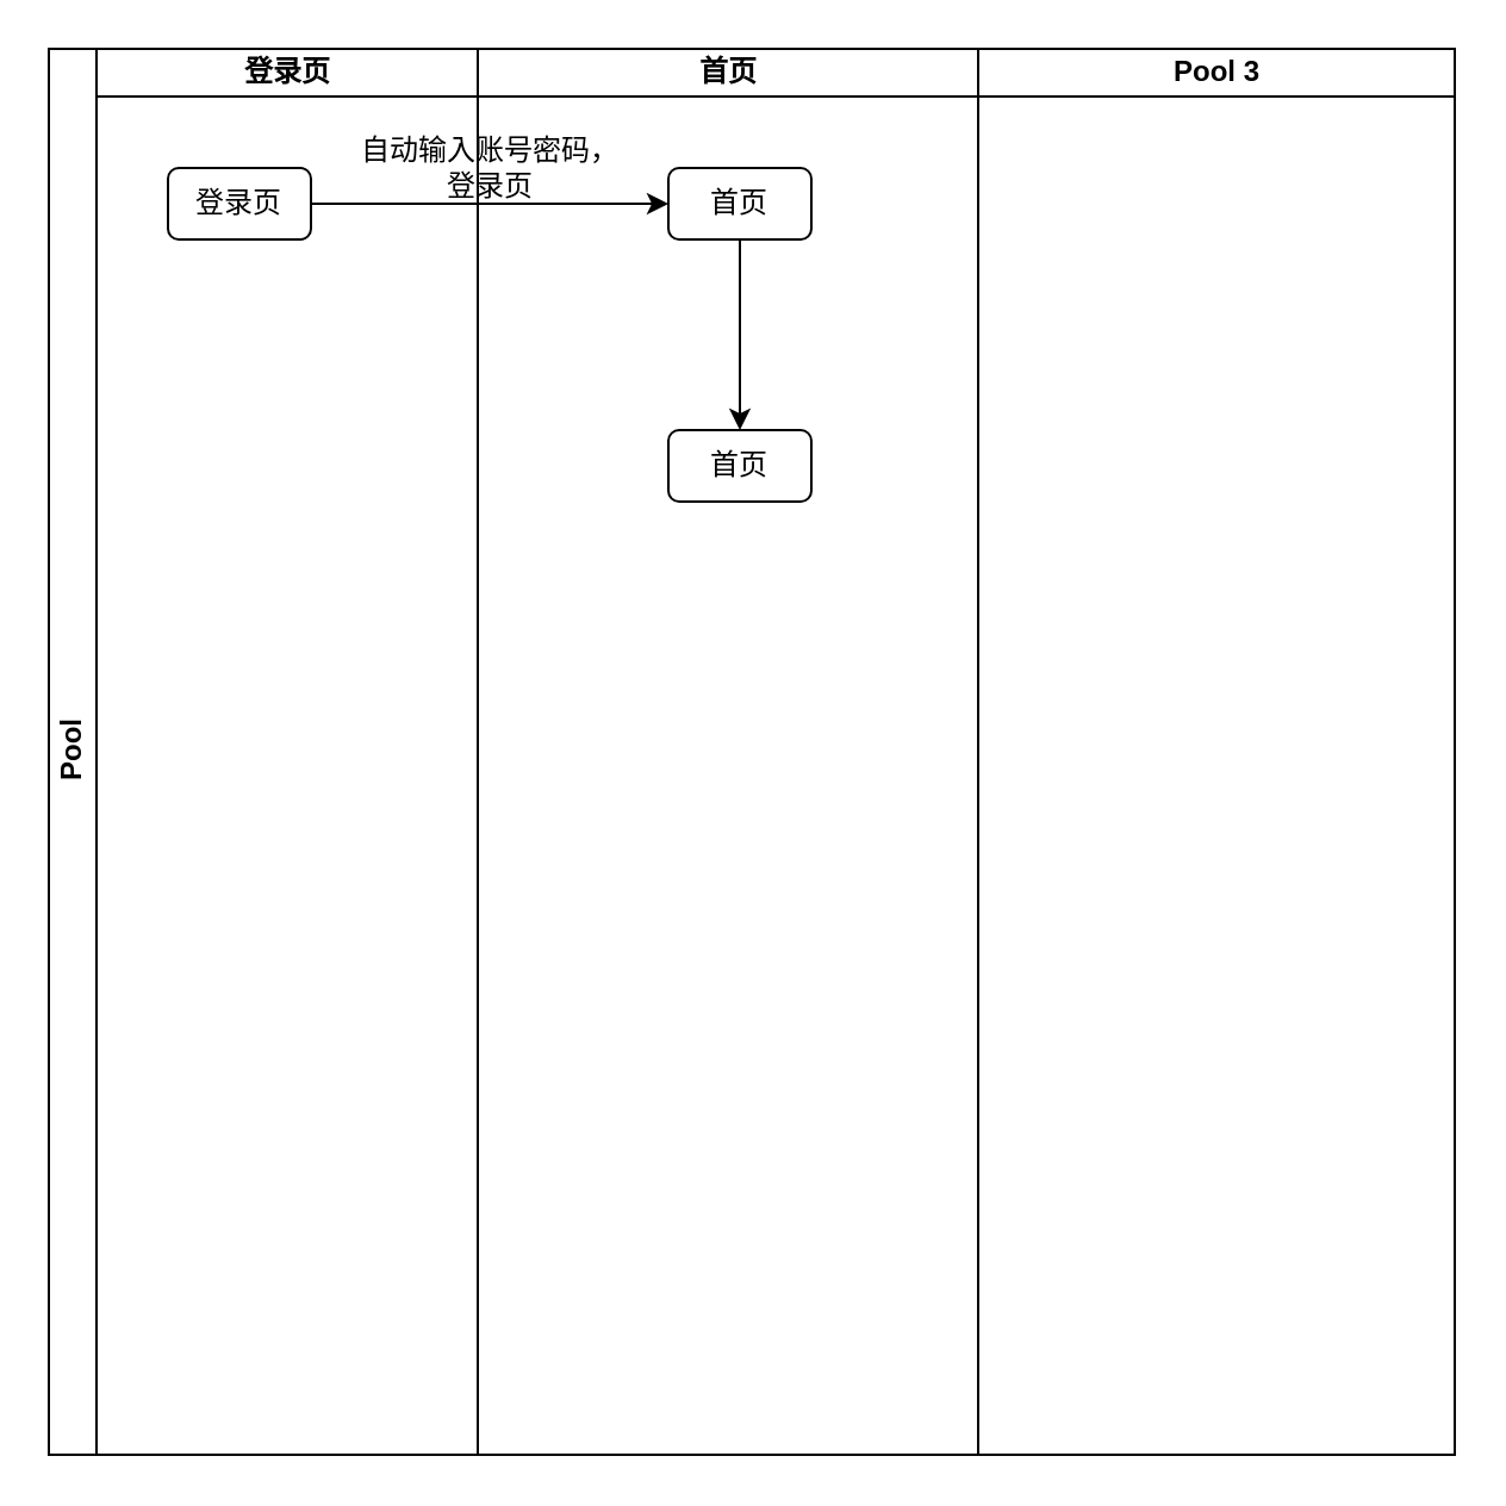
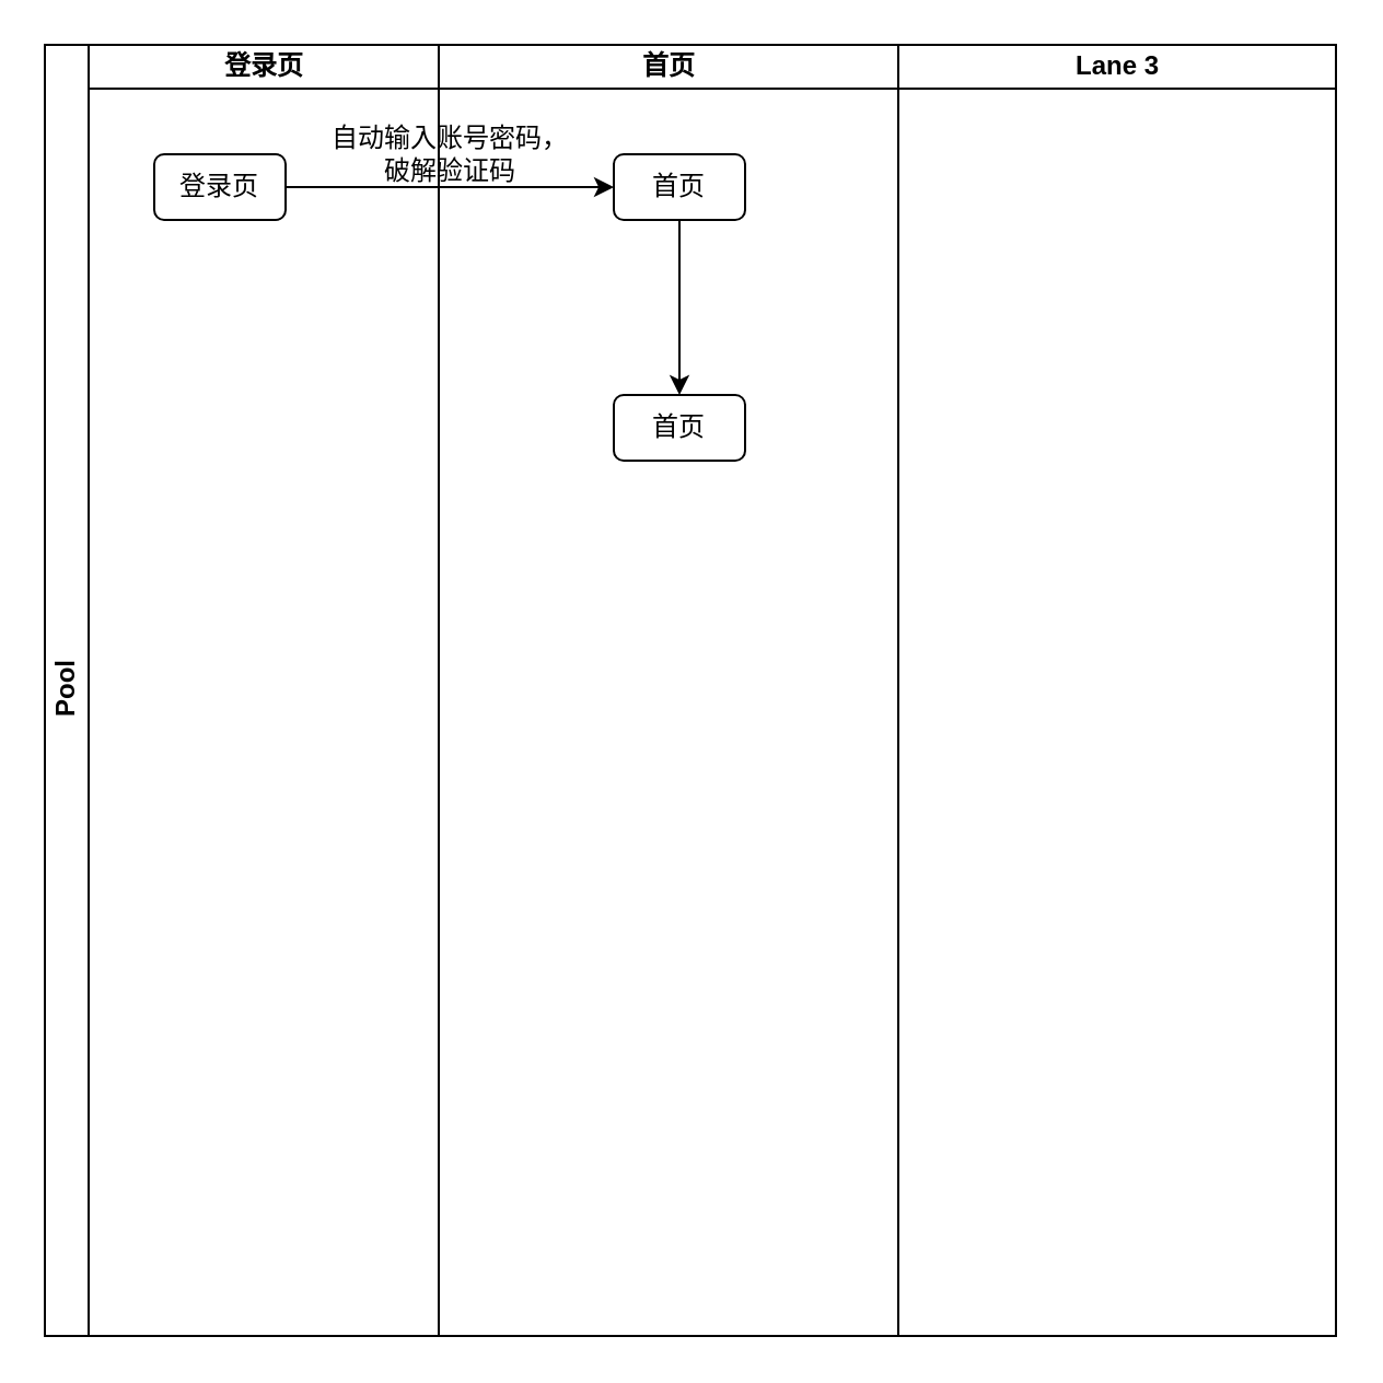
  <mxCell id="0" />
  <mxCell id="1" parent="0" />
  <mxCell id="2" value="Pool" style="swimlane;html=1;childLayout=stackLayout;resizeParent=1;resizeParentMax=0;startSize=20;horizontal=0;horizontalStack=1;" parent="1" vertex="1"><mxGeometry x="20" width="590" height="590" as="geometry" y="20" /></mxCell>
  <mxCell id="3" value="登录页" style="swimlane;html=1;startSize=20;" parent="2" vertex="1"><mxGeometry x="20" width="160" height="590" as="geometry" /></mxCell>
  <mxCell id="4" value="登录页" style="rounded=1;whiteSpace=wrap;html=1;" vertex="1" parent="3"><mxGeometry x="30" y="50" width="60" height="30" as="geometry" /></mxCell>
  <mxCell id="5" value="首页" style="swimlane;html=1;startSize=20;" parent="2" vertex="1"><mxGeometry x="180" width="210" height="590" as="geometry" /></mxCell>
  <mxCell id="6" value="" style="edgeStyle=orthogonalEdgeStyle;rounded=0;orthogonalLoop=1;jettySize=auto;html=1;" edge="1" parent="5" source="7" target="8"><mxGeometry relative="1" as="geometry" /></mxCell>
  <mxCell id="7" value="首页" style="rounded=1;whiteSpace=wrap;html=1;" vertex="1" parent="5"><mxGeometry x="80" y="50" width="60" height="30" as="geometry" /></mxCell>
  <mxCell id="8" value="首页" style="rounded=1;whiteSpace=wrap;html=1;" vertex="1" parent="5"><mxGeometry x="80" y="160" width="60" height="30" as="geometry" /></mxCell>
- <mxCell id="9" value="自动输入账号密码，&lt;br&gt;登录页" style="text;html=1;resizable=0;autosize=1;align=center;verticalAlign=middle;points=[];fillColor=none;strokeColor=none;rounded=0;" vertex="1" parent="5"><mxGeometry x="-55" y="35" width="120" height="30" as="geometry" /></mxCell>
- <mxCell id="10" value="Pool 3" style="swimlane;html=1;startSize=20;" parent="2" vertex="1"><mxGeometry x="390" width="200" height="590" as="geometry" /></mxCell>
+ <mxCell id="9" value="自动输入账号密码，&lt;br&gt;破解验证码" style="text;html=1;resizable=0;autosize=1;align=center;verticalAlign=middle;points=[];fillColor=none;strokeColor=none;rounded=0;" vertex="1" parent="5"><mxGeometry x="-55" y="35" width="120" height="30" as="geometry" /></mxCell>
+ <mxCell id="10" value="Lane 3" style="swimlane;html=1;startSize=20;" parent="2" vertex="1"><mxGeometry x="390" width="200" height="590" as="geometry" /></mxCell>
  <mxCell id="11" value="" style="edgeStyle=orthogonalEdgeStyle;rounded=0;orthogonalLoop=1;jettySize=auto;html=1;" edge="1" parent="2" source="4" target="7"><mxGeometry relative="1" as="geometry" /></mxCell>
